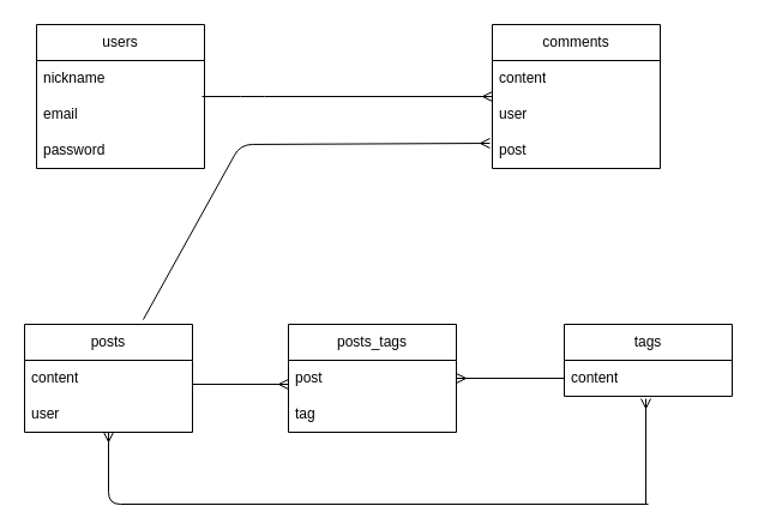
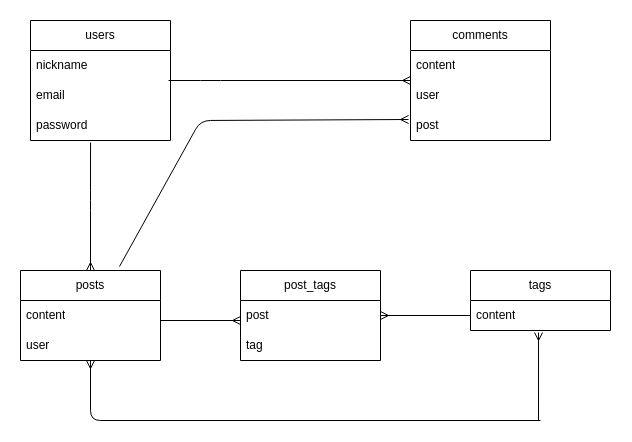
  <mxCell id="0" />
  <mxCell id="1" parent="0" />
  <mxCell id="2" value="users" style="swimlane;fontStyle=0;childLayout=stackLayout;horizontal=1;startSize=30;horizontalStack=0;resizeParent=1;resizeParentMax=0;resizeLast=0;collapsible=1;marginBottom=0;whiteSpace=wrap;html=1;" vertex="1" parent="1"><mxGeometry x="30" y="20" width="140" height="120" as="geometry" /></mxCell>
  <mxCell id="3" value="nickname" style="text;strokeColor=none;fillColor=none;align=left;verticalAlign=middle;spacingLeft=4;spacingRight=4;overflow=hidden;points=[[0,0.5],[1,0.5]];portConstraint=eastwest;rotatable=0;whiteSpace=wrap;html=1;" vertex="1" parent="2"><mxGeometry y="30" width="140" height="30" as="geometry" /></mxCell>
  <mxCell id="4" value="email" style="text;strokeColor=none;fillColor=none;align=left;verticalAlign=middle;spacingLeft=4;spacingRight=4;overflow=hidden;points=[[0,0.5],[1,0.5]];portConstraint=eastwest;rotatable=0;whiteSpace=wrap;html=1;" vertex="1" parent="2"><mxGeometry y="60" width="140" height="30" as="geometry" /></mxCell>
  <mxCell id="5" value="password" style="text;strokeColor=none;fillColor=none;align=left;verticalAlign=middle;spacingLeft=4;spacingRight=4;overflow=hidden;points=[[0,0.5],[1,0.5]];portConstraint=eastwest;rotatable=0;whiteSpace=wrap;html=1;" vertex="1" parent="2"><mxGeometry y="90" width="140" height="30" as="geometry" /></mxCell>
  <mxCell id="6" value="comments" style="swimlane;fontStyle=0;childLayout=stackLayout;horizontal=1;startSize=30;horizontalStack=0;resizeParent=1;resizeParentMax=0;resizeLast=0;collapsible=1;marginBottom=0;whiteSpace=wrap;html=1;" vertex="1" parent="1"><mxGeometry x="410" y="20" width="140" height="120" as="geometry" /></mxCell>
  <mxCell id="7" value="content" style="text;strokeColor=none;fillColor=none;align=left;verticalAlign=middle;spacingLeft=4;spacingRight=4;overflow=hidden;points=[[0,0.5],[1,0.5]];portConstraint=eastwest;rotatable=0;whiteSpace=wrap;html=1;" vertex="1" parent="6"><mxGeometry y="30" width="140" height="30" as="geometry" /></mxCell>
  <mxCell id="8" value="user" style="text;strokeColor=none;fillColor=none;align=left;verticalAlign=middle;spacingLeft=4;spacingRight=4;overflow=hidden;points=[[0,0.5],[1,0.5]];portConstraint=eastwest;rotatable=0;whiteSpace=wrap;html=1;" vertex="1" parent="6"><mxGeometry y="60" width="140" height="30" as="geometry" /></mxCell>
  <mxCell id="9" value="post" style="text;strokeColor=none;fillColor=none;align=left;verticalAlign=middle;spacingLeft=4;spacingRight=4;overflow=hidden;points=[[0,0.5],[1,0.5]];portConstraint=eastwest;rotatable=0;whiteSpace=wrap;html=1;" vertex="1" parent="6"><mxGeometry y="90" width="140" height="30" as="geometry" /></mxCell>
  <mxCell id="10" value="posts" style="swimlane;fontStyle=0;childLayout=stackLayout;horizontal=1;startSize=30;horizontalStack=0;resizeParent=1;resizeParentMax=0;resizeLast=0;collapsible=1;marginBottom=0;whiteSpace=wrap;html=1;" vertex="1" parent="1"><mxGeometry x="20" y="270" width="140" height="90" as="geometry" /></mxCell>
  <mxCell id="11" value="content" style="text;strokeColor=none;fillColor=none;align=left;verticalAlign=middle;spacingLeft=4;spacingRight=4;overflow=hidden;points=[[0,0.5],[1,0.5]];portConstraint=eastwest;rotatable=0;whiteSpace=wrap;html=1;" vertex="1" parent="10"><mxGeometry y="30" width="140" height="30" as="geometry" /></mxCell>
  <mxCell id="12" value="user" style="text;strokeColor=none;fillColor=none;align=left;verticalAlign=middle;spacingLeft=4;spacingRight=4;overflow=hidden;points=[[0,0.5],[1,0.5]];portConstraint=eastwest;rotatable=0;whiteSpace=wrap;html=1;" vertex="1" parent="10"><mxGeometry y="60" width="140" height="30" as="geometry" /></mxCell>
- <mxCell id="13" value="posts_tags" style="swimlane;fontStyle=0;childLayout=stackLayout;horizontal=1;startSize=30;horizontalStack=0;resizeParent=1;resizeParentMax=0;resizeLast=0;collapsible=1;marginBottom=0;whiteSpace=wrap;html=1;" vertex="1" parent="1"><mxGeometry x="240" y="270" width="140" height="90" as="geometry" /></mxCell>
+ <mxCell id="13" value="post_tags" style="swimlane;fontStyle=0;childLayout=stackLayout;horizontal=1;startSize=30;horizontalStack=0;resizeParent=1;resizeParentMax=0;resizeLast=0;collapsible=1;marginBottom=0;whiteSpace=wrap;html=1;" vertex="1" parent="1"><mxGeometry x="240" y="270" width="140" height="90" as="geometry" /></mxCell>
  <mxCell id="14" value="post" style="text;strokeColor=none;fillColor=none;align=left;verticalAlign=middle;spacingLeft=4;spacingRight=4;overflow=hidden;points=[[0,0.5],[1,0.5]];portConstraint=eastwest;rotatable=0;whiteSpace=wrap;html=1;" vertex="1" parent="13"><mxGeometry y="30" width="140" height="30" as="geometry" /></mxCell>
  <mxCell id="15" value="tag" style="text;strokeColor=none;fillColor=none;align=left;verticalAlign=middle;spacingLeft=4;spacingRight=4;overflow=hidden;points=[[0,0.5],[1,0.5]];portConstraint=eastwest;rotatable=0;whiteSpace=wrap;html=1;" vertex="1" parent="13"><mxGeometry y="60" width="140" height="30" as="geometry" /></mxCell>
  <mxCell id="16" value="tags" style="swimlane;fontStyle=0;childLayout=stackLayout;horizontal=1;startSize=30;horizontalStack=0;resizeParent=1;resizeParentMax=0;resizeLast=0;collapsible=1;marginBottom=0;whiteSpace=wrap;html=1;" vertex="1" parent="1"><mxGeometry x="470" y="270" width="140" height="60" as="geometry" /></mxCell>
  <mxCell id="17" value="content" style="text;strokeColor=none;fillColor=none;align=left;verticalAlign=middle;spacingLeft=4;spacingRight=4;overflow=hidden;points=[[0,0.5],[1,0.5]];portConstraint=eastwest;rotatable=0;whiteSpace=wrap;html=1;" vertex="1" parent="16"><mxGeometry y="30" width="140" height="30" as="geometry" /></mxCell>
  <mxCell id="18" value="" style="html=1;endArrow=ERmany;endFill=0;exitX=0.986;exitY=0;exitDx=0;exitDy=0;exitPerimeter=0;" edge="1" parent="1" source="4"><mxGeometry width="100" relative="1" as="geometry"><mxPoint x="180" y="79.5" as="sourcePoint" /><mxPoint x="410" y="80" as="targetPoint" /><Array as="points"><mxPoint x="210" y="80" /></Array></mxGeometry></mxCell>
+ <mxCell id="19" value="" style="html=1;endArrow=ERmany;endFill=0;exitX=0.429;exitY=1.067;exitDx=0;exitDy=0;exitPerimeter=0;entryX=0.5;entryY=0;entryDx=0;entryDy=0;" edge="1" parent="1" source="5" target="10"><mxGeometry width="100" relative="1" as="geometry"><mxPoint x="270" y="210" as="sourcePoint" /><mxPoint x="90" y="260" as="targetPoint" /><Array as="points"><mxPoint x="90" y="200" /></Array></mxGeometry></mxCell>
  <mxCell id="20" value="" style="html=1;endArrow=ERmany;endFill=0;exitX=0.707;exitY=-0.044;exitDx=0;exitDy=0;exitPerimeter=0;entryX=-0.014;entryY=0.3;entryDx=0;entryDy=0;entryPerimeter=0;" edge="1" parent="1" source="10" target="9"><mxGeometry width="100" relative="1" as="geometry"><mxPoint x="280" y="200" as="sourcePoint" /><mxPoint x="400" y="120" as="targetPoint" /><Array as="points"><mxPoint x="200" y="120" /></Array></mxGeometry></mxCell>
  <mxCell id="21" value="" style="html=1;endArrow=ERmany;endFill=0;" edge="1" parent="1"><mxGeometry width="100" relative="1" as="geometry"><mxPoint x="160" y="320" as="sourcePoint" /><mxPoint x="240" y="320" as="targetPoint" /></mxGeometry></mxCell>
  <mxCell id="22" value="" style="html=1;endArrow=ERmany;endFill=0;entryX=1;entryY=0.5;entryDx=0;entryDy=0;" edge="1" parent="1" target="14"><mxGeometry width="100" relative="1" as="geometry"><mxPoint x="470" y="315" as="sourcePoint" /><mxPoint x="380" y="314.5" as="targetPoint" /></mxGeometry></mxCell>
  <mxCell id="23" value="" style="html=1;endArrow=ERmany;endFill=0;entryX=0.486;entryY=1.067;entryDx=0;entryDy=0;entryPerimeter=0;" edge="1" parent="1" target="17"><mxGeometry width="100" relative="1" as="geometry"><mxPoint x="538" y="420" as="sourcePoint" /><mxPoint x="480" y="400" as="targetPoint" /></mxGeometry></mxCell>
  <mxCell id="24" value="" style="html=1;endArrow=ERmany;endFill=0;" edge="1" parent="1" target="12"><mxGeometry width="100" relative="1" as="geometry"><mxPoint x="540" y="420" as="sourcePoint" /><mxPoint x="90" y="370" as="targetPoint" /><Array as="points"><mxPoint x="90" y="420" /></Array></mxGeometry></mxCell>
